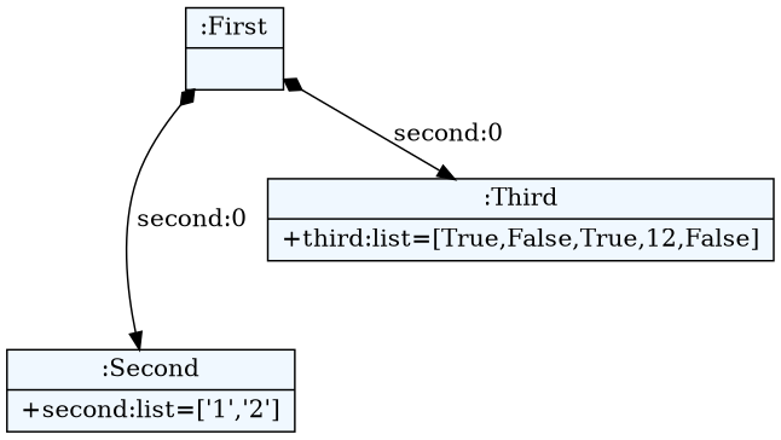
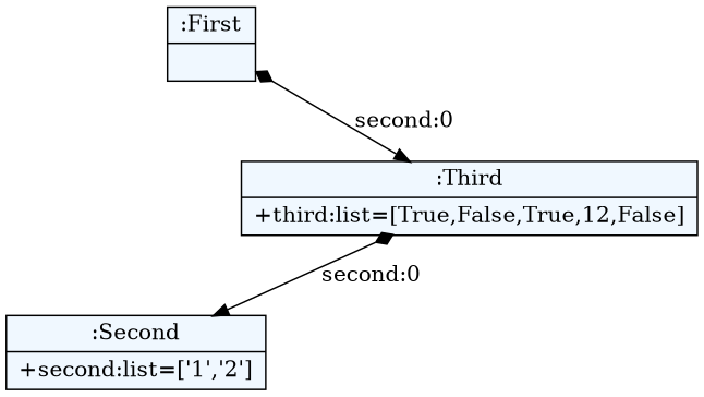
  digraph {
    fontname="Bitstream Vera Sans"
    fontsize=8
    nodesep=0.3
    node [fillcolor=aliceblue shape=record style=filled]
    edge [arrowtail=diamond dir=both]
    n1 [label="{:First|}"]
    n2 [label="{:Second|+second:list=['1','2']\l}"]
    n3 [label="{:Third|+third:list=[True,False,True,12,False]\l}"]
-   n1 -> n2 [label="second:0"]
+   n3 -> n2 [label="second:0"]
    n1 -> n3 [label="second:0"]
  }
